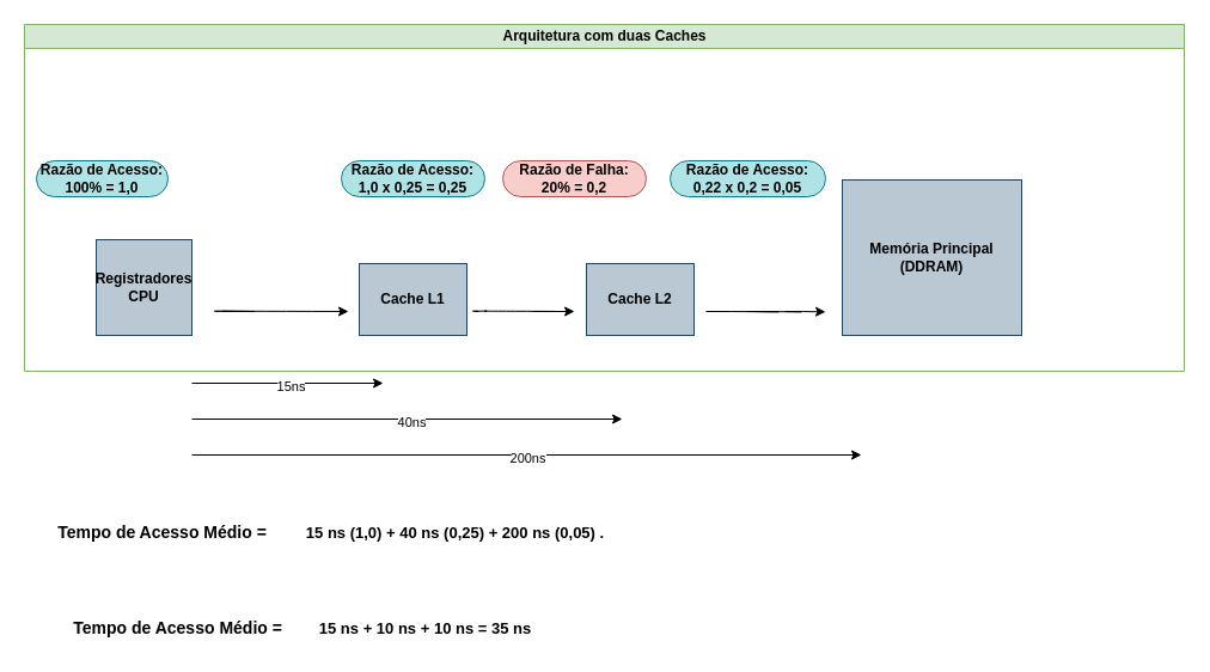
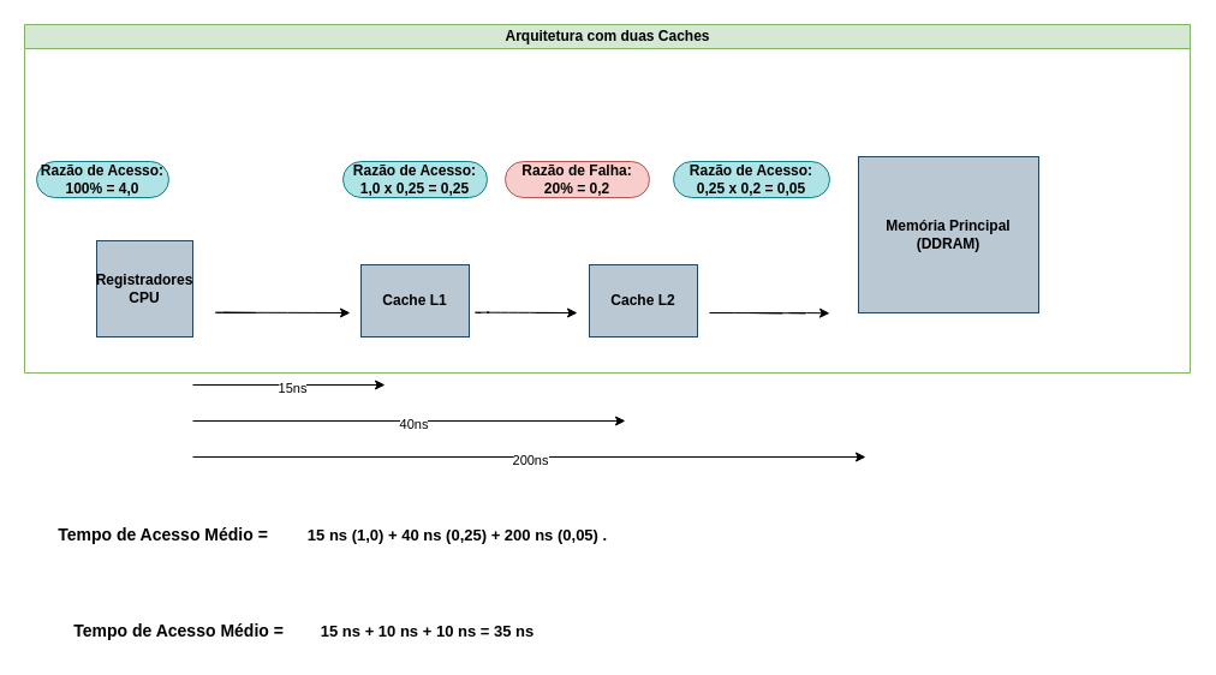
  <mxCell id="0" />
  <mxCell id="1" parent="0" />
  <mxCell id="2" style="edgeStyle=orthogonalEdgeStyle;rounded=0;orthogonalLoop=1;jettySize=auto;html=1;exitX=0;exitY=0;exitDx=0;exitDy=0;entryX=0;entryY=0;entryDx=0;entryDy=0;" edge="1" parent="1" source="3" target="3"><mxGeometry relative="1" as="geometry"><mxPoint x="10" y="-70" as="targetPoint" /></mxGeometry></mxCell>
  <mxCell id="3" value="Arquitetura com duas Caches" style="swimlane;html=1;startSize=20;horizontal=1;containerType=tree;glass=0;fillColor=#d5e8d4;strokeColor=#82b366;" parent="1" vertex="1"><mxGeometry x="20" y="20" width="970" height="290" as="geometry"><mxRectangle x="10" y="200" width="210" height="30" as="alternateBounds" /></mxGeometry></mxCell>
  <mxCell id="4" value="Registradores CPU" style="whiteSpace=wrap;html=1;aspect=fixed;fillColor=#bac8d3;strokeColor=#23445d;fontStyle=1;" vertex="1" parent="3"><mxGeometry x="60" y="180" width="80" height="80" as="geometry" /></mxCell>
  <mxCell id="5" value="" style="curved=1;endArrow=classic;html=1;rounded=0;" edge="1" parent="3"><mxGeometry width="50" height="50" relative="1" as="geometry"><mxPoint x="191" y="240" as="sourcePoint" /><mxPoint x="271" y="240" as="targetPoint" /><Array as="points"><mxPoint x="140" y="239.67" /><mxPoint x="200" y="240" /><mxPoint x="180" y="240" /><mxPoint x="171" y="240" /><mxPoint x="160" y="239.67" /></Array></mxGeometry></mxCell>
  <mxCell id="6" value="Cache L2" style="rounded=0;whiteSpace=wrap;html=1;fillColor=#bac8d3;strokeColor=#23445d;fontStyle=1" vertex="1" parent="3"><mxGeometry x="470" y="200" width="90" height="60" as="geometry" /></mxCell>
  <mxCell id="7" value="" style="curved=1;endArrow=classic;html=1;rounded=0;" edge="1" parent="3"><mxGeometry width="50" height="50" relative="1" as="geometry"><mxPoint x="380" y="240" as="sourcePoint" /><mxPoint x="460" y="240" as="targetPoint" /><Array as="points"><mxPoint x="370" y="239.67" /><mxPoint x="390" y="239.67" /><mxPoint x="380" y="239.67" /><mxPoint x="460" y="240" /><mxPoint x="410" y="240" /></Array></mxGeometry></mxCell>
- <mxCell id="8" value="Memória Principal (DDRAM)" style="rounded=0;whiteSpace=wrap;html=1;fillColor=#bac8d3;strokeColor=#23445d;fontStyle=1" vertex="1" parent="3"><mxGeometry x="684" y="130" width="150" height="130" as="geometry" /></mxCell>
+ <mxCell id="8" value="Memória Principal (DDRAM)" style="rounded=0;whiteSpace=wrap;html=1;fillColor=#bac8d3;strokeColor=#23445d;fontStyle=1" vertex="1" parent="3"><mxGeometry x="694" y="110" width="150" height="130" as="geometry" /></mxCell>
  <mxCell id="9" value="" style="curved=1;endArrow=classic;html=1;rounded=0;" edge="1" parent="3"><mxGeometry width="50" height="50" relative="1" as="geometry"><mxPoint x="570" y="240.0" as="sourcePoint" /><mxPoint x="670" y="240.33" as="targetPoint" /><Array as="points"><mxPoint x="590" y="240.0" /><mxPoint x="640" y="240.33" /><mxPoint x="610" y="240.0" /><mxPoint x="600" y="240.0" /><mxPoint x="660" y="240.33" /><mxPoint x="630" y="240.0" /><mxPoint x="650" y="240.0" /></Array></mxGeometry></mxCell>
  <mxCell id="10" value="Cache L1" style="rounded=0;whiteSpace=wrap;html=1;fillColor=#bac8d3;strokeColor=#23445d;fontStyle=1" vertex="1" parent="3"><mxGeometry x="280" y="200" width="90" height="60" as="geometry" /></mxCell>
- <mxCell id="11" value="&lt;b&gt;Razão de Acesso: 100% = 1,0&lt;/b&gt;" style="whiteSpace=wrap;html=1;rounded=1;arcSize=50;align=center;verticalAlign=middle;strokeWidth=1;autosize=1;spacing=4;treeFolding=1;treeMoving=1;newEdgeStyle={&quot;edgeStyle&quot;:&quot;entityRelationEdgeStyle&quot;,&quot;startArrow&quot;:&quot;none&quot;,&quot;endArrow&quot;:&quot;none&quot;,&quot;segment&quot;:10,&quot;curved&quot;:1,&quot;sourcePerimeterSpacing&quot;:0,&quot;targetPerimeterSpacing&quot;:0};fillColor=#b0e3e6;strokeColor=#0e8088;" vertex="1" parent="3"><mxGeometry x="10" y="114" width="110" height="30" as="geometry" /></mxCell>
+ <mxCell id="11" value="&lt;b&gt;Razão de Acesso: 100% = 4,0&lt;/b&gt;" style="whiteSpace=wrap;html=1;rounded=1;arcSize=50;align=center;verticalAlign=middle;strokeWidth=1;autosize=1;spacing=4;treeFolding=1;treeMoving=1;newEdgeStyle={&quot;edgeStyle&quot;:&quot;entityRelationEdgeStyle&quot;,&quot;startArrow&quot;:&quot;none&quot;,&quot;endArrow&quot;:&quot;none&quot;,&quot;segment&quot;:10,&quot;curved&quot;:1,&quot;sourcePerimeterSpacing&quot;:0,&quot;targetPerimeterSpacing&quot;:0};fillColor=#b0e3e6;strokeColor=#0e8088;" vertex="1" parent="3"><mxGeometry x="10" y="114" width="110" height="30" as="geometry" /></mxCell>
  <mxCell id="12" value="&lt;b&gt;Razão de Acesso: 1,0 x 0,25 = 0,25&lt;/b&gt;" style="whiteSpace=wrap;html=1;rounded=1;arcSize=50;align=center;verticalAlign=middle;strokeWidth=1;autosize=1;spacing=4;treeFolding=1;treeMoving=1;newEdgeStyle={&quot;edgeStyle&quot;:&quot;entityRelationEdgeStyle&quot;,&quot;startArrow&quot;:&quot;none&quot;,&quot;endArrow&quot;:&quot;none&quot;,&quot;segment&quot;:10,&quot;curved&quot;:1,&quot;sourcePerimeterSpacing&quot;:0,&quot;targetPerimeterSpacing&quot;:0};fillColor=#b0e3e6;strokeColor=#0e8088;" vertex="1" parent="3"><mxGeometry x="265" y="114" width="120" height="30" as="geometry" /></mxCell>
  <mxCell id="13" value="&lt;b&gt;Razão de Falha: 20% = 0,2&lt;/b&gt;" style="whiteSpace=wrap;html=1;rounded=1;arcSize=50;align=center;verticalAlign=middle;strokeWidth=1;autosize=1;spacing=4;treeFolding=1;treeMoving=1;newEdgeStyle={&quot;edgeStyle&quot;:&quot;entityRelationEdgeStyle&quot;,&quot;startArrow&quot;:&quot;none&quot;,&quot;endArrow&quot;:&quot;none&quot;,&quot;segment&quot;:10,&quot;curved&quot;:1,&quot;sourcePerimeterSpacing&quot;:0,&quot;targetPerimeterSpacing&quot;:0};fillColor=#f8cecc;strokeColor=#b85450;" vertex="1" parent="3"><mxGeometry x="400" y="114" width="120" height="30" as="geometry" /></mxCell>
- <mxCell id="14" value="&lt;b&gt;Razão de Acesso: 0,22 x 0,2 = 0,05&lt;/b&gt;" style="whiteSpace=wrap;html=1;rounded=1;arcSize=50;align=center;verticalAlign=middle;strokeWidth=1;autosize=1;spacing=4;treeFolding=1;treeMoving=1;newEdgeStyle={&quot;edgeStyle&quot;:&quot;entityRelationEdgeStyle&quot;,&quot;startArrow&quot;:&quot;none&quot;,&quot;endArrow&quot;:&quot;none&quot;,&quot;segment&quot;:10,&quot;curved&quot;:1,&quot;sourcePerimeterSpacing&quot;:0,&quot;targetPerimeterSpacing&quot;:0};fillColor=#b0e3e6;strokeColor=#0e8088;" vertex="1" parent="3"><mxGeometry x="540" y="114" width="130" height="30" as="geometry" /></mxCell>
+ <mxCell id="14" value="&lt;b&gt;Razão de Acesso: 0,25 x 0,2 = 0,05&lt;/b&gt;" style="whiteSpace=wrap;html=1;rounded=1;arcSize=50;align=center;verticalAlign=middle;strokeWidth=1;autosize=1;spacing=4;treeFolding=1;treeMoving=1;newEdgeStyle={&quot;edgeStyle&quot;:&quot;entityRelationEdgeStyle&quot;,&quot;startArrow&quot;:&quot;none&quot;,&quot;endArrow&quot;:&quot;none&quot;,&quot;segment&quot;:10,&quot;curved&quot;:1,&quot;sourcePerimeterSpacing&quot;:0,&quot;targetPerimeterSpacing&quot;:0};fillColor=#b0e3e6;strokeColor=#0e8088;" vertex="1" parent="3"><mxGeometry x="540" y="114" width="130" height="30" as="geometry" /></mxCell>
  <mxCell id="15" value="" style="endArrow=classic;html=1;rounded=0;" edge="1" parent="1"><mxGeometry relative="1" as="geometry"><mxPoint x="160" y="320" as="sourcePoint" /><mxPoint x="320" y="320" as="targetPoint" /></mxGeometry></mxCell>
  <mxCell id="16" value="15ns" style="edgeLabel;html=1;align=center;verticalAlign=middle;resizable=0;points=[];" vertex="1" connectable="0" parent="15"><mxGeometry x="0.019" y="-2" relative="1" as="geometry"><mxPoint as="offset" /></mxGeometry></mxCell>
  <mxCell id="17" value="" style="endArrow=classic;html=1;rounded=0;" edge="1" parent="1"><mxGeometry relative="1" as="geometry"><mxPoint x="160" y="350" as="sourcePoint" /><mxPoint x="520" y="350" as="targetPoint" /></mxGeometry></mxCell>
  <mxCell id="18" value="40ns" style="edgeLabel;html=1;align=center;verticalAlign=middle;resizable=0;points=[];" vertex="1" connectable="0" parent="17"><mxGeometry x="0.019" y="-2" relative="1" as="geometry"><mxPoint as="offset" /></mxGeometry></mxCell>
  <mxCell id="19" value="" style="endArrow=classic;html=1;rounded=0;" edge="1" parent="1"><mxGeometry relative="1" as="geometry"><mxPoint x="160" y="380" as="sourcePoint" /><mxPoint x="720" y="380" as="targetPoint" /></mxGeometry></mxCell>
  <mxCell id="20" value="200ns" style="edgeLabel;html=1;align=center;verticalAlign=middle;resizable=0;points=[];" vertex="1" connectable="0" parent="19"><mxGeometry x="0.019" y="-2" relative="1" as="geometry"><mxPoint x="-5" as="offset" /></mxGeometry></mxCell>
  <mxCell id="21" value="&lt;b style=&quot;font-size: 14px;&quot;&gt;Tempo de Acesso Médio =&amp;nbsp;&lt;/b&gt;" style="text;html=1;align=center;verticalAlign=middle;resizable=0;points=[];autosize=1;strokeColor=none;fillColor=none;fontSize=14;" vertex="1" parent="1"><mxGeometry x="50" y="510" width="200" height="30" as="geometry" /></mxCell>
  <mxCell id="22" value="&lt;span&gt;&lt;font style=&quot;font-size: 13px;&quot;&gt;&lt;b&gt;15 ns + 10 ns + 10 ns = 35 ns&lt;/b&gt;&lt;/font&gt;&lt;/span&gt;" style="text;html=1;align=center;verticalAlign=middle;resizable=0;points=[];autosize=1;strokeColor=none;fillColor=none;fontStyle=0" vertex="1" parent="1"><mxGeometry x="255" y="510" width="200" height="30" as="geometry" /></mxCell>
  <mxCell id="23" value="Tempo de Acesso Médio =" style="text;html=1;align=center;verticalAlign=middle;resizable=0;points=[];autosize=1;strokeColor=none;fillColor=none;fontStyle=1;fontSize=14;" vertex="1" parent="1"><mxGeometry x="35" y="430" width="200" height="30" as="geometry" /></mxCell>
  <mxCell id="24" value="&lt;b&gt;&lt;font style=&quot;font-size: 13px;&quot;&gt;15 ns (1,0) + 40 ns (0,25) + 200 ns (0,05) .&lt;/font&gt;&lt;/b&gt;" style="text;html=1;align=center;verticalAlign=middle;resizable=0;points=[];autosize=1;strokeColor=none;fillColor=none;" vertex="1" parent="1"><mxGeometry x="245" y="430" width="270" height="30" as="geometry" /></mxCell>
